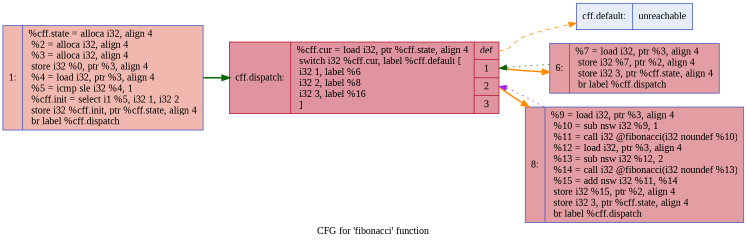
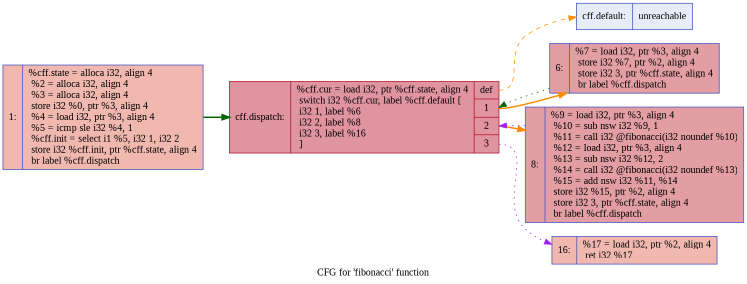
  digraph {
    label="CFG for 'fibonacci' function"
    rankdir=LR
    fontname="Liberation Serif"
    node [color="#3d50c3ff" fillcolor="#dc5d4a70" fontname="Liberation Serif" shape=record style=filled]
    edge [color=darkorange style=bold fontname="Liberation Serif"]
    n1 [label="{1:\l|  %cff.state = alloca i32, align 4\l  %2 = alloca i32, align 4\l  %3 = alloca i32, align 4\l  store i32 %0, ptr %3, align 4\l  %4 = load i32, ptr %3, align 4\l  %5 = icmp sle i32 %4, 1\l  %cff.init = select i1 %5, i32 1, i32 2\l  store i32 %cff.init, ptr %cff.state, align 4\l  br label %cff.dispatch\l}"]
    n2 [color="#b70d28ff" fillcolor="#b70d2870" label="{cff.dispatch:\l|  %cff.cur = load i32, ptr %cff.state, align 4\l  switch i32 %cff.cur, label %cff.default [\l    i32 1, label %6\l    i32 2, label %8\l    i32 3, label %16\l  ]\l|{<s0>def|<s1>1|<s2>2|<s3>3}}"]
    n3 [fillcolor="#be242e70" label="{6:\l|  %7 = load i32, ptr %3, align 4\l  store i32 %7, ptr %2, align 4\l  store i32 3, ptr %cff.state, align 4\l  br label %cff.dispatch\l}"]
    n4 [fillcolor="#be242e70" label="{8:\l|  %9 = load i32, ptr %3, align 4\l  %10 = sub nsw i32 %9, 1\l  %11 = call i32 @fibonacci(i32 noundef %10)\l  %12 = load i32, ptr %3, align 4\l  %13 = sub nsw i32 %12, 2\l  %14 = call i32 @fibonacci(i32 noundef %13)\l  %15 = add nsw i32 %11, %14\l  store i32 %15, ptr %2, align 4\l  store i32 3, ptr %cff.state, align 4\l  br label %cff.dispatch\l}"]
+   n5 [label="{16:\l|  %17 = load i32, ptr %2, align 4\l  ret i32 %17\l}"]
    n6 [fillcolor="#c7d7f070" label="{cff.default:\l|  unreachable\l}"]
    n1 -> n2 [color=darkgreen]
    n2 -> n3 [tailport=s1]
    n2 -> n4 [tailport=s2]
+   n2 -> n5 [tailport=s3 color=purple style=dotted]
    n2 -> n6 [tailport=s0 style=dashed]
    n3 -> n2 [color=darkgreen style=dotted]
    n4 -> n2 [color=purple style=dotted]
  }
